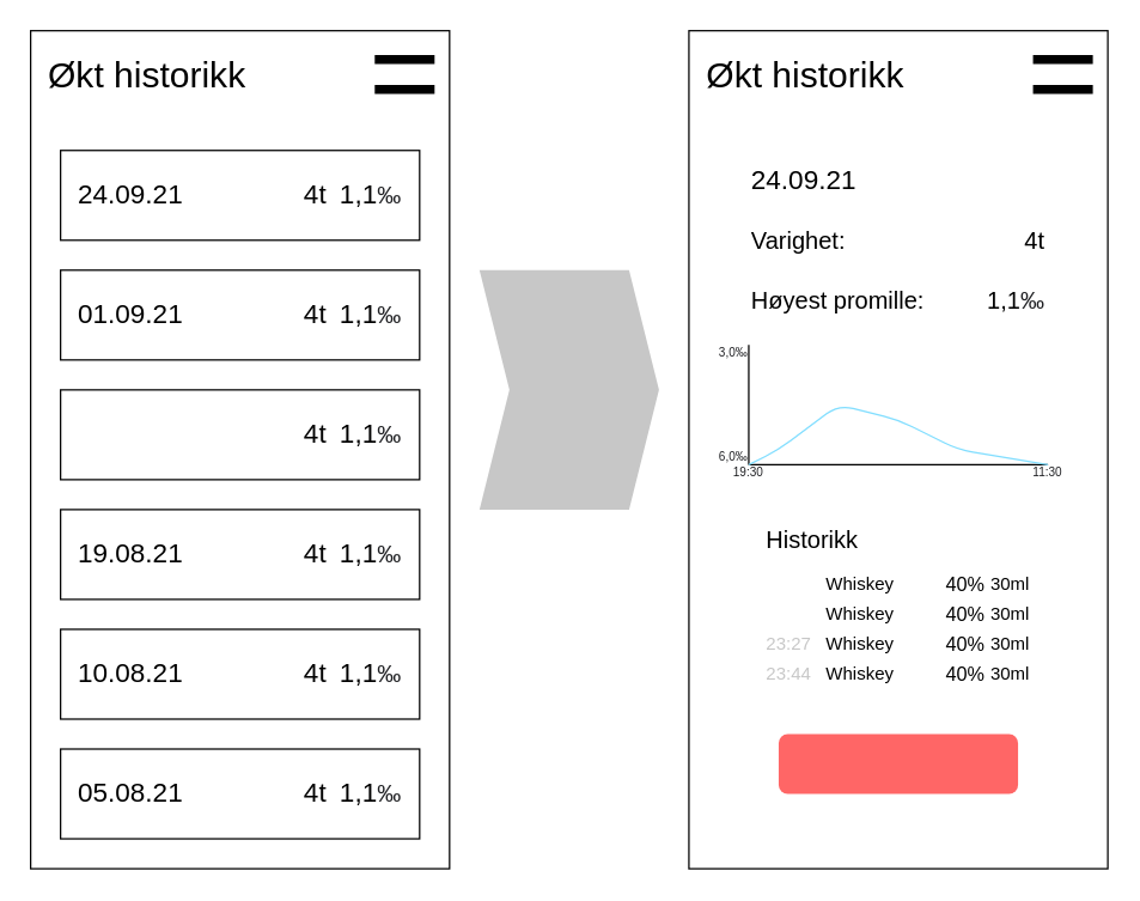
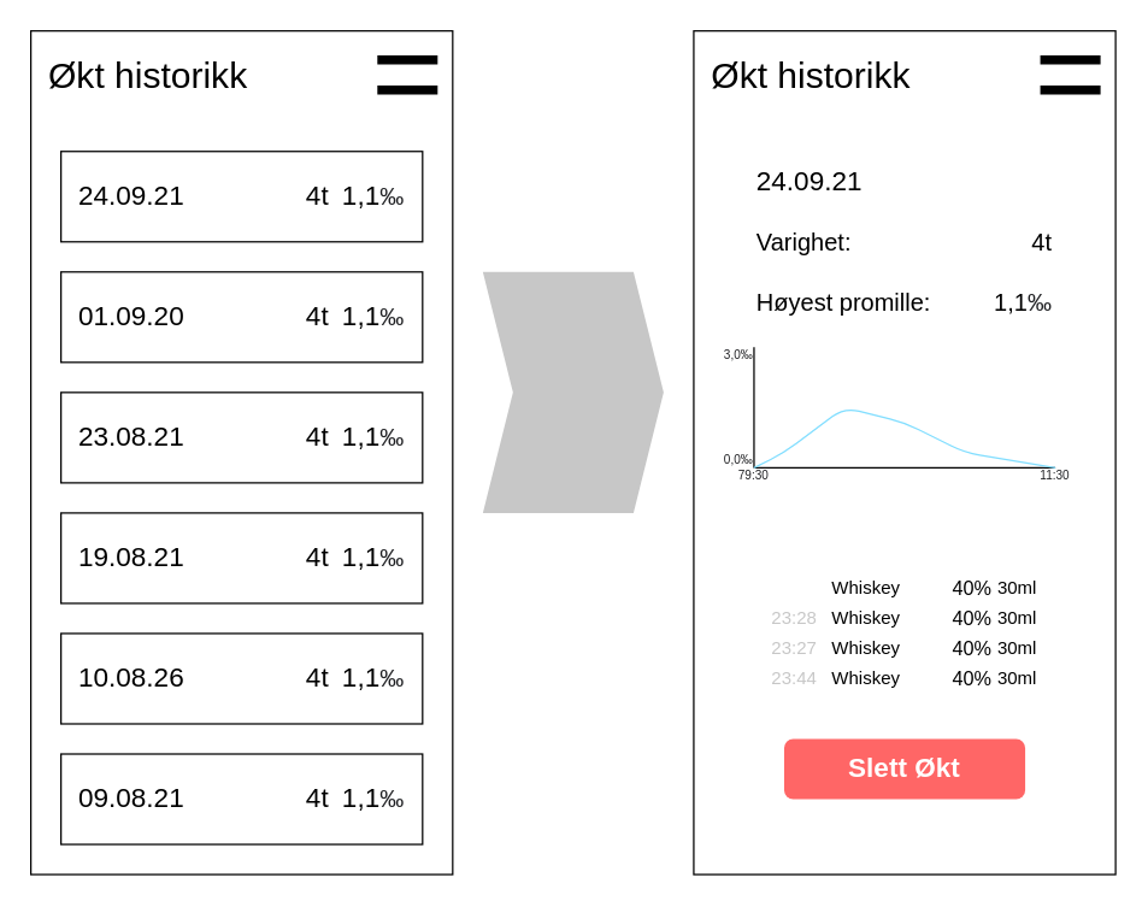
  <mxCell id="0" />
  <mxCell id="1" value="Base" style="locked=1;" parent="0" />
  <mxCell id="2" value="" style="rounded=0;whiteSpace=wrap;html=1;" parent="1" vertex="1"><mxGeometry width="280" height="560" as="geometry" x="20" y="20" /></mxCell>
  <mxCell id="3" value="" style="group;fillColor=none;strokeColor=none;" parent="1" vertex="1" connectable="0"><mxGeometry width="280" height="60" as="geometry" x="20" y="20" /></mxCell>
  <mxCell id="4" value="Økt historikk" style="text;html=1;strokeColor=none;fillColor=none;align=left;verticalAlign=middle;whiteSpace=wrap;rounded=0;fontSize=24;" parent="3" vertex="1"><mxGeometry x="10" y="10" width="190" height="40" as="geometry" /></mxCell>
  <mxCell id="5" value="" style="group;fillColor=none;" parent="3" vertex="1" connectable="0"><mxGeometry x="220" width="60" height="60" as="geometry" /></mxCell>
  <mxCell id="6" value="" style="rounded=0;whiteSpace=wrap;html=1;fillColor=none;strokeColor=none;" parent="5" vertex="1"><mxGeometry width="60" height="60" as="geometry" /></mxCell>
  <mxCell id="7" value="" style="endArrow=none;html=1;entryX=0;entryY=0;entryDx=0;entryDy=0;strokeWidth=6;exitX=1;exitY=0;exitDx=0;exitDy=0;rounded=1;sketch=0;" parent="5" edge="1"><mxGeometry width="50" height="50" relative="1" as="geometry"><mxPoint x="50" y="19.32" as="sourcePoint" /><mxPoint x="10" y="19.32" as="targetPoint" /></mxGeometry></mxCell>
  <mxCell id="8" value="" style="endArrow=none;html=1;entryX=0;entryY=1;entryDx=0;entryDy=0;strokeWidth=6;exitX=1;exitY=1;exitDx=0;exitDy=0;" parent="5" edge="1"><mxGeometry width="50" height="50" relative="1" as="geometry"><mxPoint x="50" y="39.32" as="sourcePoint" /><mxPoint x="10" y="39.32" as="targetPoint" /></mxGeometry></mxCell>
  <mxCell id="9" value="" style="rounded=0;whiteSpace=wrap;html=1;" parent="1" vertex="1"><mxGeometry x="460" width="280" height="560" as="geometry" y="20" /></mxCell>
  <mxCell id="10" value="" style="group;fillColor=none;strokeColor=none;" parent="1" vertex="1" connectable="0"><mxGeometry x="460" width="280" height="60" as="geometry" y="20" /></mxCell>
  <mxCell id="11" value="Økt historikk" style="text;html=1;strokeColor=none;fillColor=none;align=left;verticalAlign=middle;whiteSpace=wrap;rounded=0;fontSize=24;" parent="10" vertex="1"><mxGeometry x="10" y="10" width="190" height="40" as="geometry" /></mxCell>
  <mxCell id="12" value="" style="group;fillColor=none;" parent="10" vertex="1" connectable="0"><mxGeometry x="220" width="60" height="60" as="geometry" /></mxCell>
  <mxCell id="13" value="" style="rounded=0;whiteSpace=wrap;html=1;fillColor=none;strokeColor=none;" parent="12" vertex="1"><mxGeometry width="60" height="60" as="geometry" /></mxCell>
  <mxCell id="14" value="" style="endArrow=none;html=1;entryX=0;entryY=0;entryDx=0;entryDy=0;strokeWidth=6;exitX=1;exitY=0;exitDx=0;exitDy=0;rounded=1;sketch=0;" parent="12" edge="1"><mxGeometry width="50" height="50" relative="1" as="geometry"><mxPoint x="50" y="19.32" as="sourcePoint" /><mxPoint x="10" y="19.32" as="targetPoint" /></mxGeometry></mxCell>
  <mxCell id="15" value="" style="endArrow=none;html=1;entryX=0;entryY=1;entryDx=0;entryDy=0;strokeWidth=6;exitX=1;exitY=1;exitDx=0;exitDy=0;" parent="12" edge="1"><mxGeometry width="50" height="50" relative="1" as="geometry"><mxPoint x="50" y="39.32" as="sourcePoint" /><mxPoint x="10" y="39.32" as="targetPoint" /></mxGeometry></mxCell>
  <mxCell id="16" value="Content" style="" parent="0" />
  <mxCell id="17" value="" style="group" vertex="1" connectable="0" parent="16"><mxGeometry x="40" y="100" width="240" height="60" as="geometry" /></mxCell>
  <mxCell id="18" value="" style="rounded=0;whiteSpace=wrap;html=1;" vertex="1" parent="17"><mxGeometry width="240" height="60" as="geometry" /></mxCell>
  <mxCell id="19" value="24.09.21" style="text;html=1;strokeColor=none;fillColor=none;align=left;verticalAlign=middle;whiteSpace=wrap;rounded=0;fontSize=18;" vertex="1" parent="17"><mxGeometry x="10" y="10" width="90" height="40" as="geometry" /></mxCell>
  <mxCell id="20" value="4t" style="text;html=1;strokeColor=none;fillColor=none;align=right;verticalAlign=middle;whiteSpace=wrap;rounded=0;fontSize=18;" vertex="1" parent="17"><mxGeometry x="100" y="10" width="80" height="40" as="geometry" /></mxCell>
  <mxCell id="21" value="1,1&lt;span style=&quot;color: rgb(32 , 33 , 36) ; font-family: &amp;#34;arial&amp;#34; , sans-serif ; font-size: 16px ; text-align: left ; background-color: rgb(255 , 255 , 255)&quot;&gt;‰&lt;/span&gt;" style="text;html=1;strokeColor=none;fillColor=none;align=right;verticalAlign=middle;whiteSpace=wrap;rounded=0;fontSize=18;" vertex="1" parent="17"><mxGeometry x="180" y="10" width="50" height="40" as="geometry" /></mxCell>
  <mxCell id="22" value="" style="group" vertex="1" connectable="0" parent="16"><mxGeometry x="40" y="180" width="240" height="60" as="geometry" /></mxCell>
  <mxCell id="23" value="" style="rounded=0;whiteSpace=wrap;html=1;" vertex="1" parent="22"><mxGeometry width="240" height="60" as="geometry" /></mxCell>
- <mxCell id="24" value="01.09.21" style="text;html=1;strokeColor=none;fillColor=none;align=left;verticalAlign=middle;whiteSpace=wrap;rounded=0;fontSize=18;" vertex="1" parent="22"><mxGeometry x="10" y="10" width="90" height="40" as="geometry" /></mxCell>
+ <mxCell id="24" value="01.09.20" style="text;html=1;strokeColor=none;fillColor=none;align=left;verticalAlign=middle;whiteSpace=wrap;rounded=0;fontSize=18;" vertex="1" parent="22"><mxGeometry x="10" y="10" width="90" height="40" as="geometry" /></mxCell>
  <mxCell id="25" value="4t" style="text;html=1;strokeColor=none;fillColor=none;align=right;verticalAlign=middle;whiteSpace=wrap;rounded=0;fontSize=18;" vertex="1" parent="22"><mxGeometry x="100" y="10" width="80" height="40" as="geometry" /></mxCell>
  <mxCell id="26" value="1,1&lt;span style=&quot;color: rgb(32 , 33 , 36) ; font-family: &amp;#34;arial&amp;#34; , sans-serif ; font-size: 16px ; text-align: left ; background-color: rgb(255 , 255 , 255)&quot;&gt;‰&lt;/span&gt;" style="text;html=1;strokeColor=none;fillColor=none;align=right;verticalAlign=middle;whiteSpace=wrap;rounded=0;fontSize=18;" vertex="1" parent="22"><mxGeometry x="180" y="10" width="50" height="40" as="geometry" /></mxCell>
  <mxCell id="27" value="" style="group" vertex="1" connectable="0" parent="16"><mxGeometry x="40" y="260" width="240" height="60" as="geometry" /></mxCell>
  <mxCell id="28" value="" style="rounded=0;whiteSpace=wrap;html=1;" vertex="1" parent="27"><mxGeometry width="240" height="60" as="geometry" /></mxCell>
+ <mxCell id="29" value="23.08.21" style="text;html=1;strokeColor=none;fillColor=none;align=left;verticalAlign=middle;whiteSpace=wrap;rounded=0;fontSize=18;" vertex="1" parent="27"><mxGeometry x="10" y="10" width="90" height="40" as="geometry" /></mxCell>
  <mxCell id="30" value="4t" style="text;html=1;strokeColor=none;fillColor=none;align=right;verticalAlign=middle;whiteSpace=wrap;rounded=0;fontSize=18;" vertex="1" parent="27"><mxGeometry x="100" y="10" width="80" height="40" as="geometry" /></mxCell>
  <mxCell id="31" value="1,1&lt;span style=&quot;color: rgb(32 , 33 , 36) ; font-family: &amp;#34;arial&amp;#34; , sans-serif ; font-size: 16px ; text-align: left ; background-color: rgb(255 , 255 , 255)&quot;&gt;‰&lt;/span&gt;" style="text;html=1;strokeColor=none;fillColor=none;align=right;verticalAlign=middle;whiteSpace=wrap;rounded=0;fontSize=18;" vertex="1" parent="27"><mxGeometry x="180" y="10" width="50" height="40" as="geometry" /></mxCell>
  <mxCell id="32" value="" style="group" vertex="1" connectable="0" parent="16"><mxGeometry x="40" y="340" width="240" height="60" as="geometry" /></mxCell>
  <mxCell id="33" value="" style="rounded=0;whiteSpace=wrap;html=1;" vertex="1" parent="32"><mxGeometry width="240" height="60" as="geometry" /></mxCell>
  <mxCell id="34" value="19.08.21" style="text;html=1;strokeColor=none;fillColor=none;align=left;verticalAlign=middle;whiteSpace=wrap;rounded=0;fontSize=18;" vertex="1" parent="32"><mxGeometry x="10" y="10" width="90" height="40" as="geometry" /></mxCell>
  <mxCell id="35" value="4t" style="text;html=1;strokeColor=none;fillColor=none;align=right;verticalAlign=middle;whiteSpace=wrap;rounded=0;fontSize=18;" vertex="1" parent="32"><mxGeometry x="100" y="10" width="80" height="40" as="geometry" /></mxCell>
  <mxCell id="36" value="1,1&lt;span style=&quot;color: rgb(32 , 33 , 36) ; font-family: &amp;#34;arial&amp;#34; , sans-serif ; font-size: 16px ; text-align: left ; background-color: rgb(255 , 255 , 255)&quot;&gt;‰&lt;/span&gt;" style="text;html=1;strokeColor=none;fillColor=none;align=right;verticalAlign=middle;whiteSpace=wrap;rounded=0;fontSize=18;" vertex="1" parent="32"><mxGeometry x="180" y="10" width="50" height="40" as="geometry" /></mxCell>
  <mxCell id="37" value="" style="group" vertex="1" connectable="0" parent="16"><mxGeometry x="40" y="420" width="240" height="60" as="geometry" /></mxCell>
  <mxCell id="38" value="" style="rounded=0;whiteSpace=wrap;html=1;" vertex="1" parent="37"><mxGeometry width="240" height="60" as="geometry" /></mxCell>
- <mxCell id="39" value="10.08.21" style="text;html=1;strokeColor=none;fillColor=none;align=left;verticalAlign=middle;whiteSpace=wrap;rounded=0;fontSize=18;" vertex="1" parent="37"><mxGeometry x="10" y="10" width="90" height="40" as="geometry" /></mxCell>
+ <mxCell id="39" value="10.08.26" style="text;html=1;strokeColor=none;fillColor=none;align=left;verticalAlign=middle;whiteSpace=wrap;rounded=0;fontSize=18;" vertex="1" parent="37"><mxGeometry x="10" y="10" width="90" height="40" as="geometry" /></mxCell>
  <mxCell id="40" value="4t" style="text;html=1;strokeColor=none;fillColor=none;align=right;verticalAlign=middle;whiteSpace=wrap;rounded=0;fontSize=18;" vertex="1" parent="37"><mxGeometry x="100" y="10" width="80" height="40" as="geometry" /></mxCell>
  <mxCell id="41" value="1,1&lt;span style=&quot;color: rgb(32 , 33 , 36) ; font-family: &amp;#34;arial&amp;#34; , sans-serif ; font-size: 16px ; text-align: left ; background-color: rgb(255 , 255 , 255)&quot;&gt;‰&lt;/span&gt;" style="text;html=1;strokeColor=none;fillColor=none;align=right;verticalAlign=middle;whiteSpace=wrap;rounded=0;fontSize=18;" vertex="1" parent="37"><mxGeometry x="180" y="10" width="50" height="40" as="geometry" /></mxCell>
  <mxCell id="42" value="" style="group" vertex="1" connectable="0" parent="16"><mxGeometry x="40" y="500" width="240" height="60" as="geometry" /></mxCell>
  <mxCell id="43" value="" style="rounded=0;whiteSpace=wrap;html=1;" vertex="1" parent="42"><mxGeometry width="240" height="60" as="geometry" /></mxCell>
- <mxCell id="44" value="05.08.21" style="text;html=1;strokeColor=none;fillColor=none;align=left;verticalAlign=middle;whiteSpace=wrap;rounded=0;fontSize=18;" vertex="1" parent="42"><mxGeometry x="10" y="10" width="90" height="40" as="geometry" /></mxCell>
+ <mxCell id="44" value="09.08.21" style="text;html=1;strokeColor=none;fillColor=none;align=left;verticalAlign=middle;whiteSpace=wrap;rounded=0;fontSize=18;" vertex="1" parent="42"><mxGeometry x="10" y="10" width="90" height="40" as="geometry" /></mxCell>
  <mxCell id="45" value="4t" style="text;html=1;strokeColor=none;fillColor=none;align=right;verticalAlign=middle;whiteSpace=wrap;rounded=0;fontSize=18;" vertex="1" parent="42"><mxGeometry x="100" y="10" width="80" height="40" as="geometry" /></mxCell>
  <mxCell id="46" value="1,1&lt;span style=&quot;color: rgb(32 , 33 , 36) ; font-family: &amp;#34;arial&amp;#34; , sans-serif ; font-size: 16px ; text-align: left ; background-color: rgb(255 , 255 , 255)&quot;&gt;‰&lt;/span&gt;" style="text;html=1;strokeColor=none;fillColor=none;align=right;verticalAlign=middle;whiteSpace=wrap;rounded=0;fontSize=18;" vertex="1" parent="42"><mxGeometry x="180" y="10" width="50" height="40" as="geometry" /></mxCell>
  <mxCell id="47" value="" style="shape=step;perimeter=stepPerimeter;whiteSpace=wrap;html=1;fixedSize=1;fontSize=18;align=right;strokeColor=none;fillColor=#C7C7C7;" vertex="1" parent="16"><mxGeometry x="320" y="180" width="120" height="160" as="geometry" /></mxCell>
  <mxCell id="48" value="" style="group" vertex="1" connectable="0" parent="16"><mxGeometry x="480" y="220" width="240" height="110" as="geometry" /></mxCell>
  <mxCell id="49" value="" style="rounded=0;whiteSpace=wrap;html=1;fontSize=18;align=right;strokeColor=none;fillColor=none;" vertex="1" parent="48"><mxGeometry width="240" height="110" as="geometry" /></mxCell>
  <mxCell id="50" value="" style="endArrow=none;html=1;fontSize=18;" edge="1" parent="48"><mxGeometry width="50" height="50" relative="1" as="geometry"><mxPoint x="20" y="90" as="sourcePoint" /><mxPoint x="20" y="10" as="targetPoint" /></mxGeometry></mxCell>
  <mxCell id="51" value="" style="endArrow=none;html=1;fontSize=18;" edge="1" parent="48"><mxGeometry width="50" height="50" relative="1" as="geometry"><mxPoint x="20" y="90" as="sourcePoint" /><mxPoint x="220" y="90" as="targetPoint" /></mxGeometry></mxCell>
  <mxCell id="52" value="" style="endArrow=none;html=1;fontSize=18;strokeColor=#82DEFF;" edge="1" parent="48"><mxGeometry width="50" height="50" relative="1" as="geometry"><mxPoint x="20" y="90" as="sourcePoint" /><mxPoint x="220" y="90" as="targetPoint" /><Array as="points"><mxPoint x="40" y="80" /><mxPoint x="80" y="50" /><mxPoint x="120" y="60" /><mxPoint x="160" y="80" /></Array></mxGeometry></mxCell>
  <mxCell id="53" value="&lt;span style=&quot;color: rgb(32, 33, 36); font-family: arial, sans-serif; font-size: 8px; text-align: left;&quot;&gt;3,0‰&lt;/span&gt;" style="text;html=1;strokeColor=none;fillColor=none;align=center;verticalAlign=middle;whiteSpace=wrap;rounded=0;fontSize=8;" vertex="1" parent="48"><mxGeometry y="10" width="20" height="10" as="geometry" /></mxCell>
- <mxCell id="54" value="&lt;span style=&quot;color: rgb(32 , 33 , 36) ; font-family: &amp;#34;arial&amp;#34; , sans-serif ; font-size: 8px ; text-align: left&quot;&gt;6,0‰&lt;/span&gt;" style="text;html=1;strokeColor=none;fillColor=none;align=center;verticalAlign=middle;whiteSpace=wrap;rounded=0;fontSize=8;" vertex="1" parent="48"><mxGeometry y="80" width="20" height="10" as="geometry" /></mxCell>
- <mxCell id="55" value="&lt;div style=&quot;text-align: left&quot;&gt;&lt;span&gt;&lt;font color=&quot;#202124&quot; face=&quot;arial, sans-serif&quot;&gt;19:30&lt;/font&gt;&lt;/span&gt;&lt;/div&gt;" style="text;html=1;strokeColor=none;fillColor=none;align=center;verticalAlign=middle;whiteSpace=wrap;rounded=0;fontSize=8;" vertex="1" parent="48"><mxGeometry x="10" y="90" width="20" height="10" as="geometry" /></mxCell>
+ <mxCell id="54" value="&lt;span style=&quot;color: rgb(32 , 33 , 36) ; font-family: &amp;#34;arial&amp;#34; , sans-serif ; font-size: 8px ; text-align: left&quot;&gt;0,0‰&lt;/span&gt;" style="text;html=1;strokeColor=none;fillColor=none;align=center;verticalAlign=middle;whiteSpace=wrap;rounded=0;fontSize=8;" vertex="1" parent="48"><mxGeometry y="80" width="20" height="10" as="geometry" /></mxCell>
+ <mxCell id="55" value="&lt;div style=&quot;text-align: left&quot;&gt;&lt;span&gt;&lt;font color=&quot;#202124&quot; face=&quot;arial, sans-serif&quot;&gt;79:30&lt;/font&gt;&lt;/span&gt;&lt;/div&gt;" style="text;html=1;strokeColor=none;fillColor=none;align=center;verticalAlign=middle;whiteSpace=wrap;rounded=0;fontSize=8;" vertex="1" parent="48"><mxGeometry x="10" y="90" width="20" height="10" as="geometry" /></mxCell>
  <mxCell id="56" value="&lt;div style=&quot;text-align: left&quot;&gt;&lt;span&gt;&lt;font color=&quot;#202124&quot; face=&quot;arial, sans-serif&quot;&gt;11:30&lt;/font&gt;&lt;/span&gt;&lt;/div&gt;" style="text;html=1;strokeColor=none;fillColor=none;align=center;verticalAlign=middle;whiteSpace=wrap;rounded=0;fontSize=8;" vertex="1" parent="48"><mxGeometry x="210" y="90" width="20" height="10" as="geometry" /></mxCell>
  <mxCell id="57" value="" style="group" vertex="1" connectable="0" parent="16"><mxGeometry x="500" y="340" width="200" height="120" as="geometry" /></mxCell>
  <mxCell id="58" value="" style="rounded=0;whiteSpace=wrap;html=1;sketch=0;fontSize=16;fontColor=#000000;strokeColor=none;fillColor=none;gradientColor=none;gradientDirection=north;align=left;" vertex="1" parent="57"><mxGeometry width="200" height="120" as="geometry" /></mxCell>
- <mxCell id="59" value="Historikk" style="text;html=1;strokeColor=none;fillColor=none;align=left;verticalAlign=middle;whiteSpace=wrap;rounded=0;sketch=0;fontSize=16;fontColor=#000000;" vertex="1" parent="57"><mxGeometry x="10" width="180" height="40" as="geometry" /></mxCell>
  <mxCell id="60" value="" style="group" vertex="1" connectable="0" parent="57"><mxGeometry y="100" width="200" height="20" as="geometry" /></mxCell>
  <mxCell id="61" value="" style="rounded=0;whiteSpace=wrap;html=1;sketch=0;fontSize=16;fontColor=#000000;strokeColor=none;fillColor=none;gradientColor=none;gradientDirection=north;align=left;" vertex="1" parent="60"><mxGeometry width="200" height="20" as="geometry" /></mxCell>
  <mxCell id="62" value="Whiskey" style="text;html=1;strokeColor=none;fillColor=none;align=left;verticalAlign=middle;whiteSpace=wrap;rounded=0;sketch=0;fontSize=12;fontColor=#000000;" vertex="1" parent="60"><mxGeometry x="50" width="70" height="20" as="geometry" /></mxCell>
  <mxCell id="63" value="40%" style="text;html=1;strokeColor=none;fillColor=none;align=right;verticalAlign=middle;whiteSpace=wrap;rounded=0;sketch=0;fontSize=13;fontColor=#000000;" vertex="1" parent="60"><mxGeometry x="130" width="30" height="20" as="geometry" /></mxCell>
  <mxCell id="64" value="30ml" style="text;html=1;strokeColor=none;fillColor=none;align=right;verticalAlign=middle;whiteSpace=wrap;rounded=0;sketch=0;fontSize=12;fontColor=#000000;" vertex="1" parent="60"><mxGeometry x="160" width="30" height="20" as="geometry" /></mxCell>
  <mxCell id="65" value="23:44" style="text;html=1;strokeColor=none;fillColor=none;align=left;verticalAlign=middle;whiteSpace=wrap;rounded=0;sketch=0;fontSize=12;fontColor=#C7C7C7;" vertex="1" parent="60"><mxGeometry x="10" width="40" height="20" as="geometry" /></mxCell>
  <mxCell id="66" value="" style="group" vertex="1" connectable="0" parent="57"><mxGeometry y="80" width="200" height="20" as="geometry" /></mxCell>
  <mxCell id="67" value="" style="rounded=0;whiteSpace=wrap;html=1;sketch=0;fontSize=16;fontColor=#000000;strokeColor=none;fillColor=none;gradientColor=none;gradientDirection=north;align=left;" vertex="1" parent="66"><mxGeometry width="200" height="20" as="geometry" /></mxCell>
  <mxCell id="68" value="Whiskey" style="text;html=1;strokeColor=none;fillColor=none;align=left;verticalAlign=middle;whiteSpace=wrap;rounded=0;sketch=0;fontSize=12;fontColor=#000000;" vertex="1" parent="66"><mxGeometry x="50" width="70" height="20" as="geometry" /></mxCell>
  <mxCell id="69" value="40%" style="text;html=1;strokeColor=none;fillColor=none;align=right;verticalAlign=middle;whiteSpace=wrap;rounded=0;sketch=0;fontSize=13;fontColor=#000000;" vertex="1" parent="66"><mxGeometry x="130" width="30" height="20" as="geometry" /></mxCell>
  <mxCell id="70" value="30ml" style="text;html=1;strokeColor=none;fillColor=none;align=right;verticalAlign=middle;whiteSpace=wrap;rounded=0;sketch=0;fontSize=12;fontColor=#000000;" vertex="1" parent="66"><mxGeometry x="160" width="30" height="20" as="geometry" /></mxCell>
  <mxCell id="71" value="23:27" style="text;html=1;strokeColor=none;fillColor=none;align=left;verticalAlign=middle;whiteSpace=wrap;rounded=0;sketch=0;fontSize=12;fontColor=#C7C7C7;" vertex="1" parent="66"><mxGeometry x="10" width="40" height="20" as="geometry" /></mxCell>
  <mxCell id="72" value="" style="group" vertex="1" connectable="0" parent="57"><mxGeometry y="60" width="200" height="20" as="geometry" /></mxCell>
  <mxCell id="73" value="" style="rounded=0;whiteSpace=wrap;html=1;sketch=0;fontSize=16;fontColor=#000000;strokeColor=none;fillColor=none;gradientColor=none;gradientDirection=north;align=left;" vertex="1" parent="72"><mxGeometry width="200" height="20" as="geometry" /></mxCell>
  <mxCell id="74" value="Whiskey" style="text;html=1;strokeColor=none;fillColor=none;align=left;verticalAlign=middle;whiteSpace=wrap;rounded=0;sketch=0;fontSize=12;fontColor=#000000;" vertex="1" parent="72"><mxGeometry x="50" width="70" height="20" as="geometry" /></mxCell>
  <mxCell id="75" value="40%" style="text;html=1;strokeColor=none;fillColor=none;align=right;verticalAlign=middle;whiteSpace=wrap;rounded=0;sketch=0;fontSize=13;fontColor=#000000;" vertex="1" parent="72"><mxGeometry x="130" width="30" height="20" as="geometry" /></mxCell>
  <mxCell id="76" value="30ml" style="text;html=1;strokeColor=none;fillColor=none;align=right;verticalAlign=middle;whiteSpace=wrap;rounded=0;sketch=0;fontSize=12;fontColor=#000000;" vertex="1" parent="72"><mxGeometry x="160" width="30" height="20" as="geometry" /></mxCell>
+ <mxCell id="77" value="23:28" style="text;html=1;strokeColor=none;fillColor=none;align=left;verticalAlign=middle;whiteSpace=wrap;rounded=0;sketch=0;fontSize=12;fontColor=#C7C7C7;" vertex="1" parent="72"><mxGeometry x="10" width="40" height="20" as="geometry" /></mxCell>
  <mxCell id="78" value="" style="group" vertex="1" connectable="0" parent="57"><mxGeometry y="40" width="200" height="20" as="geometry" /></mxCell>
  <mxCell id="79" value="" style="rounded=0;whiteSpace=wrap;html=1;sketch=0;fontSize=16;fontColor=#000000;strokeColor=none;fillColor=none;gradientColor=none;gradientDirection=north;align=left;" vertex="1" parent="78"><mxGeometry width="200" height="20" as="geometry" /></mxCell>
  <mxCell id="80" value="Whiskey" style="text;html=1;strokeColor=none;fillColor=none;align=left;verticalAlign=middle;whiteSpace=wrap;rounded=0;sketch=0;fontSize=12;fontColor=#000000;" vertex="1" parent="78"><mxGeometry x="50" width="70" height="20" as="geometry" /></mxCell>
  <mxCell id="81" value="40%" style="text;html=1;strokeColor=none;fillColor=none;align=right;verticalAlign=middle;whiteSpace=wrap;rounded=0;sketch=0;fontSize=13;fontColor=#000000;" vertex="1" parent="78"><mxGeometry x="130" width="30" height="20" as="geometry" /></mxCell>
  <mxCell id="82" value="30ml" style="text;html=1;strokeColor=none;fillColor=none;align=right;verticalAlign=middle;whiteSpace=wrap;rounded=0;sketch=0;fontSize=12;fontColor=#000000;" vertex="1" parent="78"><mxGeometry x="160" width="30" height="20" as="geometry" /></mxCell>
  <mxCell id="83" value="24.09.21" style="text;html=1;strokeColor=none;fillColor=none;align=left;verticalAlign=middle;whiteSpace=wrap;rounded=0;fontSize=18;" vertex="1" parent="16"><mxGeometry x="500" y="100" width="100" height="40" as="geometry" /></mxCell>
  <mxCell id="84" value="Varighet:" style="text;html=1;strokeColor=none;fillColor=none;align=left;verticalAlign=middle;whiteSpace=wrap;rounded=0;fontSize=16;" vertex="1" parent="16"><mxGeometry x="500" y="140" width="100" height="40" as="geometry" /></mxCell>
  <mxCell id="85" value="Høyest promille:" style="text;html=1;strokeColor=none;fillColor=none;align=left;verticalAlign=middle;whiteSpace=wrap;rounded=0;fontSize=16;" vertex="1" parent="16"><mxGeometry x="500" y="180" width="120" height="40" as="geometry" /></mxCell>
  <mxCell id="86" value="4t" style="text;html=1;strokeColor=none;fillColor=none;align=right;verticalAlign=middle;whiteSpace=wrap;rounded=0;fontSize=16;" vertex="1" parent="16"><mxGeometry x="600" y="140" width="100" height="40" as="geometry" /></mxCell>
  <mxCell id="87" value="1,1&lt;span style=&quot;color: rgb(32 , 33 , 36) ; font-family: &amp;#34;arial&amp;#34; , sans-serif ; text-align: left ; background-color: rgb(255 , 255 , 255)&quot;&gt;‰&lt;/span&gt;" style="text;html=1;strokeColor=none;fillColor=none;align=right;verticalAlign=middle;whiteSpace=wrap;rounded=0;fontSize=16;" vertex="1" parent="16"><mxGeometry x="600" y="180" width="100" height="40" as="geometry" /></mxCell>
  <mxCell id="88" value="" style="group;fillColor=none;" vertex="1" connectable="0" parent="16"><mxGeometry x="520" y="490" width="160" height="40" as="geometry" /></mxCell>
  <mxCell id="89" value="" style="rounded=1;whiteSpace=wrap;html=1;fontSize=18;align=center;strokeColor=none;fillColor=#FF6666;" vertex="1" parent="88"><mxGeometry width="160" height="40" as="geometry" /></mxCell>
+ <mxCell id="90" value="Slett Økt" style="text;html=1;strokeColor=none;fillColor=none;align=center;verticalAlign=middle;whiteSpace=wrap;rounded=0;fontSize=18;fontStyle=1;fontColor=#FFFFFF;" vertex="1" parent="88"><mxGeometry x="30" width="100" height="40" as="geometry" /></mxCell>
